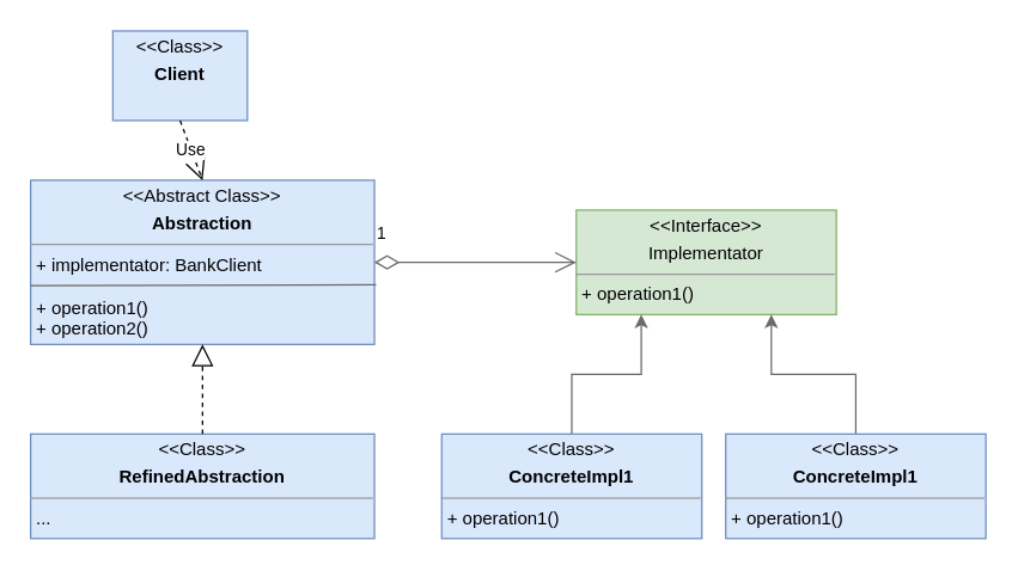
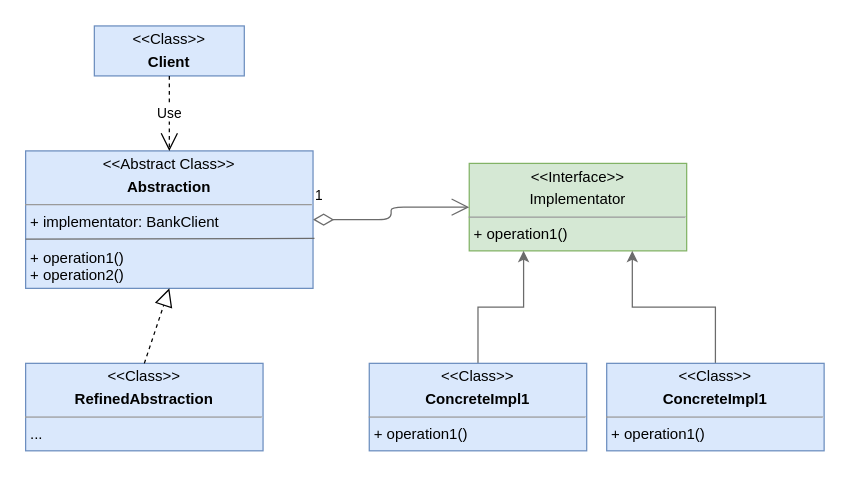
  <mxCell id="0" />
  <mxCell id="1" parent="0" />
- <mxCell id="2" value="&lt;p style=&quot;margin: 0px ; margin-top: 4px ; text-align: center&quot;&gt;&amp;lt;&amp;lt;Class&amp;gt;&amp;gt;&lt;/p&gt;&lt;p style=&quot;margin: 0px ; margin-top: 4px ; text-align: center&quot;&gt;&lt;b&gt;Client&lt;/b&gt;&lt;/p&gt;" style="verticalAlign=top;align=left;overflow=fill;fontSize=12;fontFamily=Helvetica;html=1;fillColor=#dae8fc;strokeColor=#6c8ebf;" parent="1" vertex="1"><mxGeometry x="75" y="20" width="90" height="60" as="geometry" /></mxCell>
+ <mxCell id="2" value="&lt;p style=&quot;margin: 0px ; margin-top: 4px ; text-align: center&quot;&gt;&amp;lt;&amp;lt;Class&amp;gt;&amp;gt;&lt;/p&gt;&lt;p style=&quot;margin: 0px ; margin-top: 4px ; text-align: center&quot;&gt;&lt;b&gt;Client&lt;/b&gt;&lt;/p&gt;" style="verticalAlign=top;align=left;overflow=fill;fontSize=12;fontFamily=Helvetica;html=1;fillColor=#dae8fc;strokeColor=#6c8ebf;" parent="1" vertex="1"><mxGeometry x="75" y="20" width="120" height="40" as="geometry" /></mxCell>
  <mxCell id="3" value="&lt;p style=&quot;margin: 0px ; margin-top: 4px ; text-align: center&quot;&gt;&amp;lt;&amp;lt;Abstract Class&amp;gt;&amp;gt;&lt;/p&gt;&lt;p style=&quot;margin: 0px ; margin-top: 4px ; text-align: center&quot;&gt;&lt;b&gt;Abstraction&lt;/b&gt;&lt;/p&gt;&lt;hr size=&quot;1&quot;&gt;&lt;p style=&quot;margin: 0px ; margin-left: 4px&quot;&gt;+ implementator: BankClient&lt;br&gt;&lt;br&gt;+ operation1()&lt;/p&gt;&lt;p style=&quot;margin: 0px ; margin-left: 4px&quot;&gt;+ operation2()&lt;/p&gt;" style="verticalAlign=top;align=left;overflow=fill;fontSize=12;fontFamily=Helvetica;html=1;fillColor=#dae8fc;strokeColor=#6c8ebf;" parent="1" vertex="1"><mxGeometry x="20" y="120" width="230" height="110" as="geometry" /></mxCell>
- <mxCell id="4" value="&lt;p style=&quot;margin: 0px ; margin-top: 4px ; text-align: center&quot;&gt;&amp;lt;&amp;lt;Interface&amp;gt;&amp;gt;&lt;/p&gt;&lt;p style=&quot;margin: 0px ; margin-top: 4px ; text-align: center&quot;&gt;Implementator&lt;/p&gt;&lt;hr size=&quot;1&quot;&gt;&lt;p style=&quot;margin: 0px ; margin-left: 4px&quot;&gt;+ operation1()&lt;/p&gt;" style="verticalAlign=top;align=left;overflow=fill;fontSize=12;fontFamily=Helvetica;html=1;fillColor=#d5e8d4;strokeColor=#82b366;" parent="1" vertex="1"><mxGeometry x="385" y="140" width="174" height="70" as="geometry" /></mxCell>
+ <mxCell id="4" value="&lt;p style=&quot;margin: 0px ; margin-top: 4px ; text-align: center&quot;&gt;&amp;lt;&amp;lt;Interface&amp;gt;&amp;gt;&lt;/p&gt;&lt;p style=&quot;margin: 0px ; margin-top: 4px ; text-align: center&quot;&gt;Implementator&lt;/p&gt;&lt;hr size=&quot;1&quot;&gt;&lt;p style=&quot;margin: 0px ; margin-left: 4px&quot;&gt;+ operation1()&lt;/p&gt;" style="verticalAlign=top;align=left;overflow=fill;fontSize=12;fontFamily=Helvetica;html=1;fillColor=#d5e8d4;strokeColor=#82b366;" parent="1" vertex="1"><mxGeometry x="375" y="130" width="174" height="70" as="geometry" /></mxCell>
  <mxCell id="5" value="" style="endArrow=none;html=1;entryX=1.006;entryY=0.721;entryDx=0;entryDy=0;exitX=0.001;exitY=0.727;exitDx=0;exitDy=0;exitPerimeter=0;strokeColor=#6B6B6B;entryPerimeter=0;" parent="1" edge="1"><mxGeometry width="50" height="50" relative="1" as="geometry"><mxPoint x="20" y="190.6" as="sourcePoint" /><mxPoint x="251.15" y="190" as="targetPoint" /></mxGeometry></mxCell>
  <mxCell id="6" value="1" style="endArrow=open;html=1;endSize=12;startArrow=diamondThin;startSize=14;startFill=0;edgeStyle=orthogonalEdgeStyle;align=left;verticalAlign=bottom;strokeColor=#6B6B6B;exitX=1;exitY=0.5;exitDx=0;exitDy=0;entryX=0;entryY=0.5;entryDx=0;entryDy=0;" parent="1" source="3" target="4" edge="1"><mxGeometry x="-1" y="10" relative="1" as="geometry"><mxPoint x="275" y="250" as="sourcePoint" /><mxPoint x="435" y="250" as="targetPoint" /><mxPoint as="offset" /></mxGeometry></mxCell>
- <mxCell id="7" value="&lt;p style=&quot;margin: 0px ; margin-top: 4px ; text-align: center&quot;&gt;&amp;lt;&amp;lt;Class&amp;gt;&amp;gt;&lt;/p&gt;&lt;p style=&quot;margin: 0px ; margin-top: 4px ; text-align: center&quot;&gt;&lt;b&gt;RefinedAbstraction&lt;/b&gt;&lt;/p&gt;&lt;hr size=&quot;1&quot;&gt;&lt;p style=&quot;margin: 0px ; margin-left: 4px&quot;&gt;...&lt;/p&gt;" style="verticalAlign=top;align=left;overflow=fill;fontSize=12;fontFamily=Helvetica;html=1;fillColor=#dae8fc;strokeColor=#6c8ebf;" parent="1" vertex="1"><mxGeometry x="20" y="290" width="230" height="70" as="geometry" /></mxCell>
+ <mxCell id="7" value="&lt;p style=&quot;margin: 0px ; margin-top: 4px ; text-align: center&quot;&gt;&amp;lt;&amp;lt;Class&amp;gt;&amp;gt;&lt;/p&gt;&lt;p style=&quot;margin: 0px ; margin-top: 4px ; text-align: center&quot;&gt;&lt;b&gt;RefinedAbstraction&lt;/b&gt;&lt;/p&gt;&lt;hr size=&quot;1&quot;&gt;&lt;p style=&quot;margin: 0px ; margin-left: 4px&quot;&gt;...&lt;/p&gt;" style="verticalAlign=top;align=left;overflow=fill;fontSize=12;fontFamily=Helvetica;html=1;fillColor=#dae8fc;strokeColor=#6c8ebf;" parent="1" vertex="1"><mxGeometry x="20" y="290" width="190" height="70" as="geometry" /></mxCell>
  <mxCell id="8" value="" style="endArrow=block;dashed=1;endFill=0;endSize=12;html=1;exitX=0.5;exitY=0;exitDx=0;exitDy=0;entryX=0.5;entryY=1;entryDx=0;entryDy=0;" parent="1" source="7" target="3" edge="1"><mxGeometry width="160" relative="1" as="geometry"><mxPoint x="72" y="755" as="sourcePoint" /><mxPoint x="72" y="720" as="targetPoint" /></mxGeometry></mxCell>
  <mxCell id="9" style="edgeStyle=orthogonalEdgeStyle;rounded=0;orthogonalLoop=1;jettySize=auto;html=1;entryX=0.25;entryY=1;entryDx=0;entryDy=0;strokeColor=#6B6B6B;" parent="1" source="10" target="4" edge="1"><mxGeometry relative="1" as="geometry" /></mxCell>
  <mxCell id="10" value="&lt;p style=&quot;margin: 0px ; margin-top: 4px ; text-align: center&quot;&gt;&amp;lt;&amp;lt;Class&amp;gt;&amp;gt;&lt;/p&gt;&lt;p style=&quot;margin: 0px ; margin-top: 4px ; text-align: center&quot;&gt;&lt;b&gt;ConcreteImpl1&lt;/b&gt;&lt;/p&gt;&lt;hr size=&quot;1&quot;&gt;&lt;p style=&quot;margin: 0px ; margin-left: 4px&quot;&gt;+ operation1()&lt;/p&gt;" style="verticalAlign=top;align=left;overflow=fill;fontSize=12;fontFamily=Helvetica;html=1;fillColor=#dae8fc;strokeColor=#6c8ebf;" parent="1" vertex="1"><mxGeometry x="295" y="290" width="174" height="70" as="geometry" /></mxCell>
  <mxCell id="11" style="edgeStyle=orthogonalEdgeStyle;rounded=0;orthogonalLoop=1;jettySize=auto;html=1;entryX=0.75;entryY=1;entryDx=0;entryDy=0;strokeColor=#6B6B6B;" parent="1" source="12" target="4" edge="1"><mxGeometry relative="1" as="geometry" /></mxCell>
  <mxCell id="12" value="&lt;p style=&quot;margin: 0px ; margin-top: 4px ; text-align: center&quot;&gt;&amp;lt;&amp;lt;Class&amp;gt;&amp;gt;&lt;/p&gt;&lt;p style=&quot;margin: 0px ; margin-top: 4px ; text-align: center&quot;&gt;&lt;b&gt;ConcreteImpl1&lt;/b&gt;&lt;br&gt;&lt;/p&gt;&lt;hr size=&quot;1&quot;&gt;&lt;p style=&quot;margin: 0px ; margin-left: 4px&quot;&gt;+ operation1()&lt;/p&gt;" style="verticalAlign=top;align=left;overflow=fill;fontSize=12;fontFamily=Helvetica;html=1;fillColor=#dae8fc;strokeColor=#6c8ebf;" parent="1" vertex="1"><mxGeometry x="485" y="290" width="174" height="70" as="geometry" /></mxCell>
  <mxCell id="13" value="Use" style="endArrow=open;endSize=12;dashed=1;html=1;exitX=0.5;exitY=1;exitDx=0;exitDy=0;entryX=0.5;entryY=0;entryDx=0;entryDy=0;" parent="1" source="2" target="3" edge="1"><mxGeometry width="160" relative="1" as="geometry"><mxPoint x="237" y="685" as="sourcePoint" /><mxPoint x="159" y="685" as="targetPoint" /></mxGeometry></mxCell>
